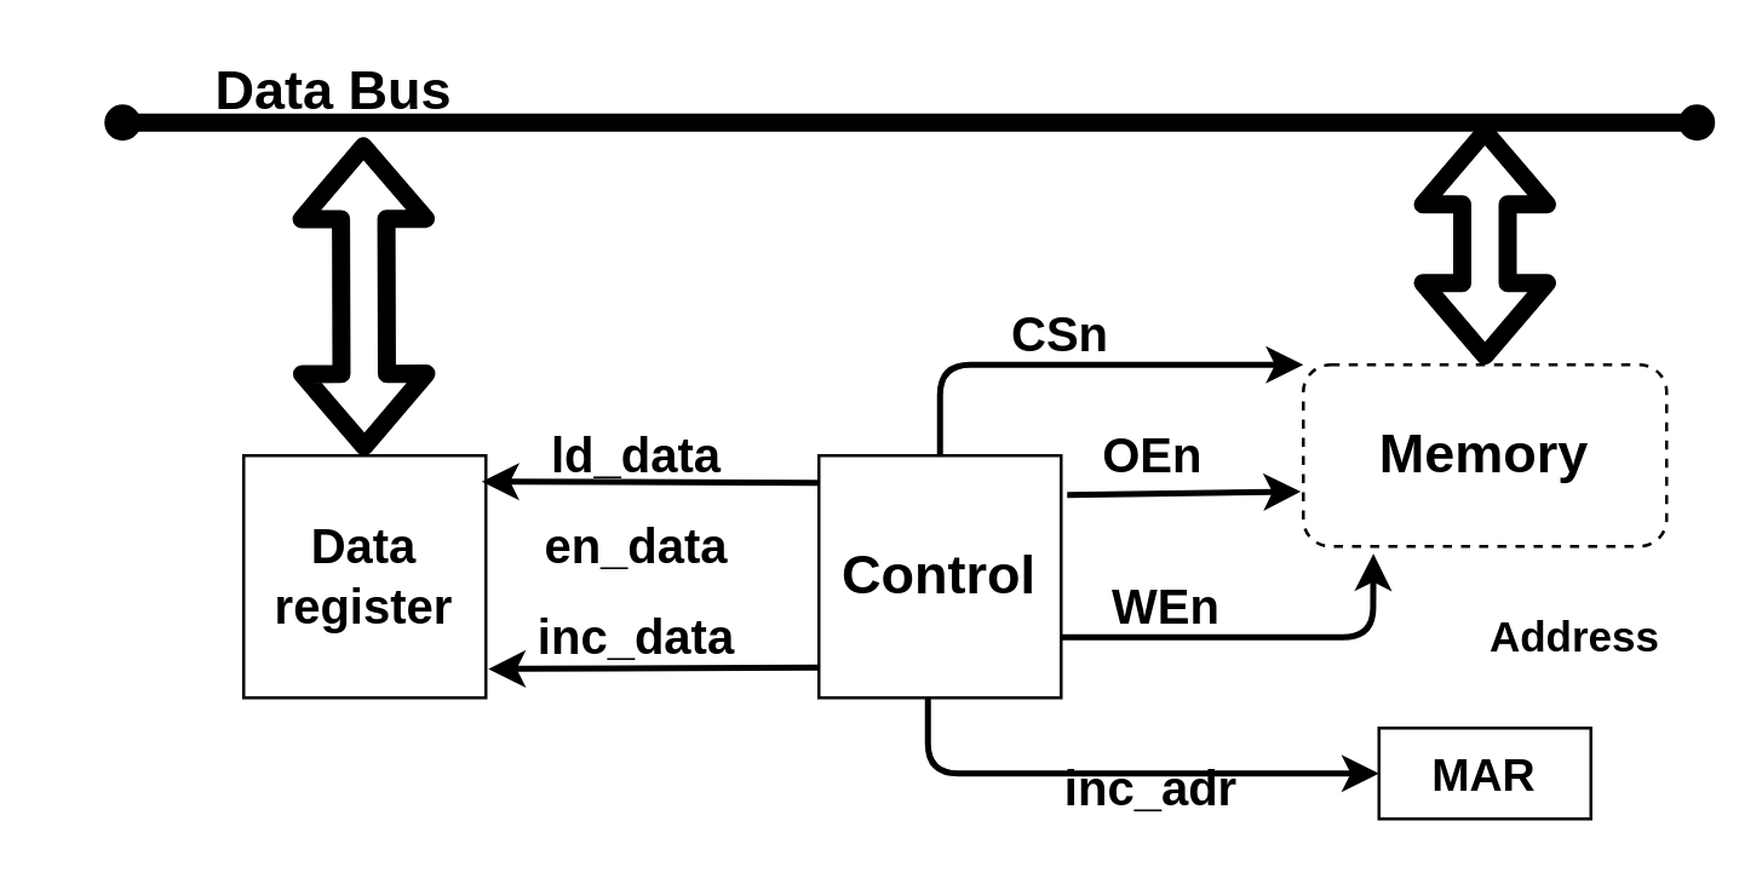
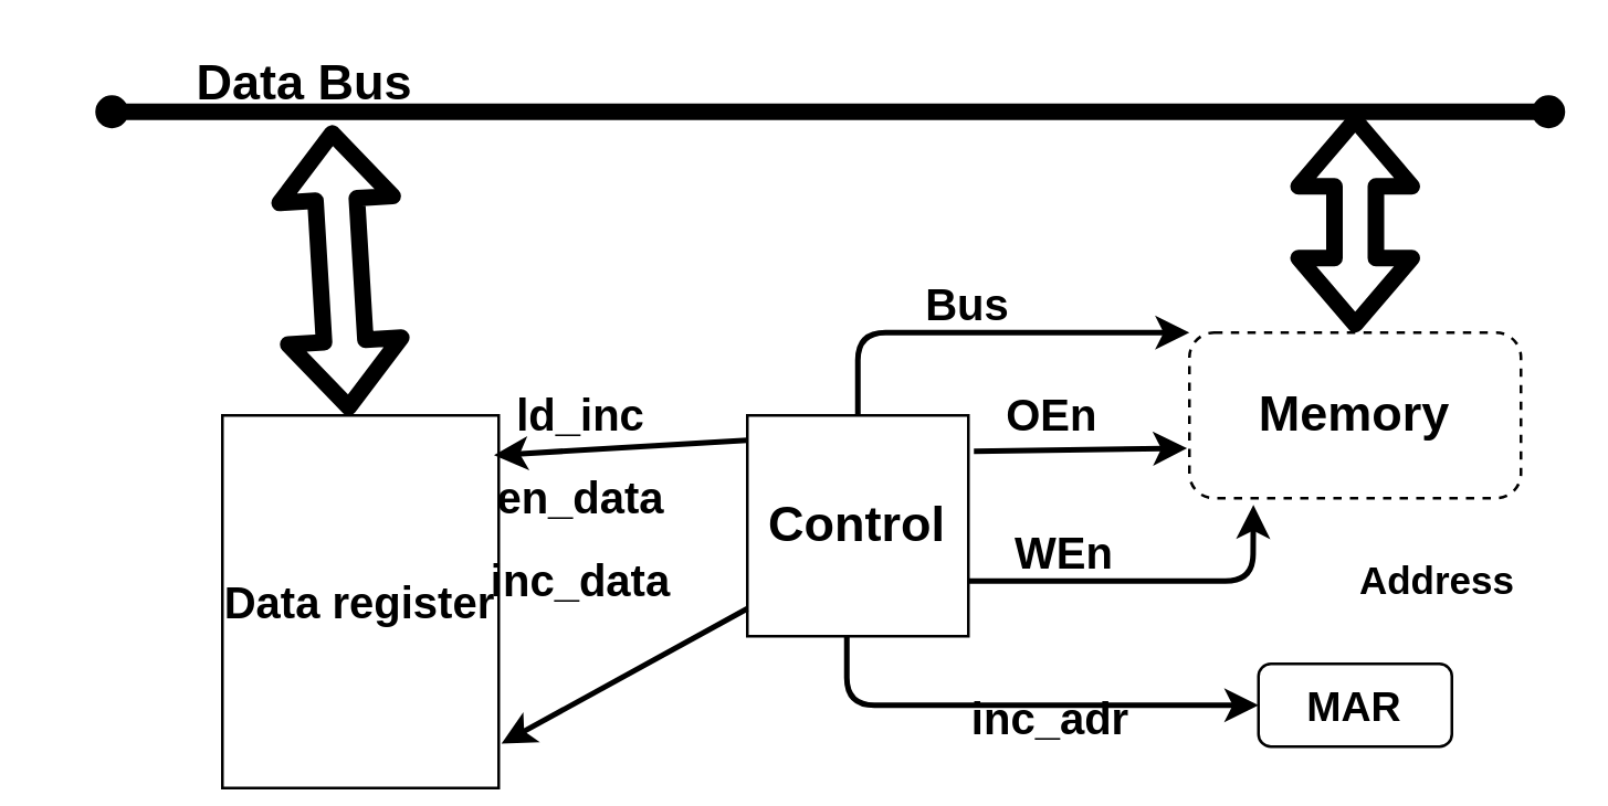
  <mxCell id="0" />
  <mxCell id="1" parent="0" />
  <mxCell id="2" value="" style="endArrow=oval;html=1;endSize=6;jumpSize=19;strokeWidth=6;startArrow=oval;startFill=1;endFill=1;" edge="1" parent="1"><mxGeometry width="50" height="50" relative="1" as="geometry"><mxPoint x="40" y="40" as="sourcePoint" /><mxPoint x="560" y="40" as="targetPoint" /></mxGeometry></mxCell>
  <mxCell id="3" value="&lt;font style=&quot;font-size: 18px&quot;&gt;&lt;b&gt;Data Bus&lt;/b&gt;&lt;/font&gt;" style="text;html=1;strokeColor=none;fillColor=none;align=center;verticalAlign=middle;whiteSpace=wrap;rounded=0;" vertex="1" parent="1"><mxGeometry x="20" y="20" width="180" height="20" as="geometry" /></mxCell>
- <mxCell id="4" value="&lt;font style=&quot;font-size: 16px&quot;&gt;&lt;b&gt;Data register&lt;br&gt;&lt;/b&gt;&lt;/font&gt;" style="whiteSpace=wrap;html=1;aspect=fixed;" vertex="1" parent="1"><mxGeometry x="80" y="150" width="80" height="80" as="geometry" /></mxCell>
+ <mxCell id="4" value="&lt;font style=&quot;font-size: 16px&quot;&gt;&lt;b&gt;Data register&lt;br&gt;&lt;/b&gt;&lt;/font&gt;" style="whiteSpace=wrap;html=1;aspect=fixed;" vertex="1" parent="1"><mxGeometry x="80" y="150" width="100" height="135" as="geometry" /></mxCell>
  <mxCell id="5" value="&lt;font style=&quot;font-size: 18px&quot;&gt;&lt;b&gt;Control&lt;/b&gt;&lt;/font&gt;" style="whiteSpace=wrap;html=1;aspect=fixed;" vertex="1" parent="1"><mxGeometry x="270" y="150" width="80" height="80" as="geometry" /></mxCell>
  <mxCell id="6" value="&lt;font style=&quot;font-size: 18px&quot;&gt;&lt;b&gt;Memory&lt;/b&gt;&lt;/font&gt;" style="rounded=1;whiteSpace=wrap;html=1;dashed=1;" vertex="1" parent="1"><mxGeometry x="430" y="120" width="120" height="60" as="geometry" /></mxCell>
- <mxCell id="7" value="&lt;font style=&quot;font-size: 15px&quot;&gt;&lt;b&gt;MAR&lt;/b&gt;&lt;/font&gt;" style="whiteSpace=wrap;html=1;rounded=0;" vertex="1" parent="1"><mxGeometry x="455" y="240" width="70" height="30" as="geometry" /></mxCell>
+ <mxCell id="7" value="&lt;font style=&quot;font-size: 15px&quot;&gt;&lt;b&gt;MAR&lt;/b&gt;&lt;/font&gt;" style="rounded=1;whiteSpace=wrap;html=1;" vertex="1" parent="1"><mxGeometry x="455" y="240" width="70" height="30" as="geometry" /></mxCell>
  <mxCell id="8" value="" style="shape=flexArrow;endArrow=classic;startArrow=classic;html=1;strokeWidth=6;entryX=0.553;entryY=1.242;entryDx=0;entryDy=0;entryPerimeter=0;" edge="1" parent="1" source="4" target="3"><mxGeometry width="50" height="50" relative="1" as="geometry"><mxPoint x="370" y="120" as="sourcePoint" /><mxPoint x="420" y="70" as="targetPoint" /></mxGeometry></mxCell>
  <mxCell id="9" value="" style="shape=flexArrow;endArrow=classic;startArrow=classic;html=1;strokeWidth=6;exitX=0.5;exitY=0;exitDx=0;exitDy=0;" edge="1" parent="1" source="6"><mxGeometry width="50" height="50" relative="1" as="geometry"><mxPoint x="280" y="100" as="sourcePoint" /><mxPoint x="490" y="40" as="targetPoint" /></mxGeometry></mxCell>
  <mxCell id="10" value="" style="endArrow=classic;html=1;strokeWidth=2;entryX=0.983;entryY=0.107;entryDx=0;entryDy=0;entryPerimeter=0;" edge="1" parent="1" target="4"><mxGeometry width="50" height="50" relative="1" as="geometry"><mxPoint x="270" y="159" as="sourcePoint" /><mxPoint x="163" y="159" as="targetPoint" /></mxGeometry></mxCell>
  <mxCell id="11" value="" style="endArrow=classic;html=1;strokeWidth=2;entryX=1.01;entryY=0.881;entryDx=0;entryDy=0;entryPerimeter=0;" edge="1" parent="1" target="4"><mxGeometry width="50" height="50" relative="1" as="geometry"><mxPoint x="270" y="220" as="sourcePoint" /><mxPoint x="163" y="220" as="targetPoint" /></mxGeometry></mxCell>
- <mxCell id="12" value="&lt;font style=&quot;font-size: 16px&quot;&gt;&lt;b&gt;ld_data&lt;/b&gt;&lt;/font&gt;" style="text;html=1;strokeColor=none;fillColor=none;align=center;verticalAlign=middle;whiteSpace=wrap;rounded=0;" vertex="1" parent="1"><mxGeometry x="190" y="140" width="40" height="20" as="geometry" /></mxCell>
+ <mxCell id="12" value="&lt;font style=&quot;font-size: 16px&quot;&gt;&lt;b&gt;ld_inc&lt;/b&gt;&lt;/font&gt;" style="text;html=1;strokeColor=none;fillColor=none;align=center;verticalAlign=middle;whiteSpace=wrap;rounded=0;" vertex="1" parent="1"><mxGeometry x="190" y="140" width="40" height="20" as="geometry" /></mxCell>
  <mxCell id="13" value="&lt;font style=&quot;font-size: 16px&quot;&gt;&lt;b&gt;en_data&lt;/b&gt;&lt;/font&gt;" style="text;html=1;strokeColor=none;fillColor=none;align=center;verticalAlign=middle;whiteSpace=wrap;rounded=0;" vertex="1" parent="1"><mxGeometry x="190" y="170" width="40" height="20" as="geometry" /></mxCell>
  <mxCell id="14" value="&lt;font style=&quot;font-size: 16px&quot;&gt;&lt;b&gt;inc_data&lt;/b&gt;&lt;/font&gt;" style="text;html=1;strokeColor=none;fillColor=none;align=center;verticalAlign=middle;whiteSpace=wrap;rounded=0;" vertex="1" parent="1"><mxGeometry x="190" y="200" width="40" height="20" as="geometry" /></mxCell>
  <mxCell id="15" value="&lt;font style=&quot;font-size: 14px&quot;&gt;&lt;b&gt;Address&lt;/b&gt;&lt;/font&gt;" style="text;html=1;strokeColor=none;fillColor=none;align=center;verticalAlign=middle;whiteSpace=wrap;rounded=0;" vertex="1" parent="1"><mxGeometry x="500" y="200" width="40" height="20" as="geometry" /></mxCell>
  <mxCell id="16" value="" style="endArrow=classic;html=1;strokeWidth=2;entryX=0;entryY=0.5;entryDx=0;entryDy=0;" edge="1" parent="1" target="7"><mxGeometry width="50" height="50" relative="1" as="geometry"><mxPoint x="306" y="230" as="sourcePoint" /><mxPoint x="400" y="150" as="targetPoint" /><Array as="points"><mxPoint x="306" y="255" /></Array></mxGeometry></mxCell>
  <mxCell id="17" value="&lt;font style=&quot;font-size: 16px&quot;&gt;&lt;b&gt;inc_adr&lt;/b&gt;&lt;/font&gt;" style="text;html=1;strokeColor=none;fillColor=none;align=center;verticalAlign=middle;whiteSpace=wrap;rounded=0;" vertex="1" parent="1"><mxGeometry x="360" y="250" width="40" height="20" as="geometry" /></mxCell>
  <mxCell id="18" value="" style="endArrow=classic;html=1;strokeWidth=2;entryX=0;entryY=0;entryDx=0;entryDy=0;exitX=0.5;exitY=0;exitDx=0;exitDy=0;" edge="1" parent="1" source="5" target="6"><mxGeometry width="50" height="50" relative="1" as="geometry"><mxPoint x="320" y="180" as="sourcePoint" /><mxPoint x="370" y="130" as="targetPoint" /><Array as="points"><mxPoint x="310" y="120" /></Array></mxGeometry></mxCell>
  <mxCell id="19" value="" style="endArrow=classic;html=1;strokeWidth=2;exitX=1.025;exitY=0.163;exitDx=0;exitDy=0;exitPerimeter=0;entryX=-0.007;entryY=0.698;entryDx=0;entryDy=0;entryPerimeter=0;" edge="1" parent="1" source="5" target="6"><mxGeometry width="50" height="50" relative="1" as="geometry"><mxPoint x="320" y="180" as="sourcePoint" /><mxPoint x="370" y="130" as="targetPoint" /></mxGeometry></mxCell>
  <mxCell id="20" value="" style="endArrow=classic;html=1;strokeWidth=2;exitX=1;exitY=0.75;exitDx=0;exitDy=0;entryX=0.193;entryY=1.04;entryDx=0;entryDy=0;entryPerimeter=0;" edge="1" parent="1" source="5" target="6"><mxGeometry width="50" height="50" relative="1" as="geometry"><mxPoint x="320" y="180" as="sourcePoint" /><mxPoint x="370" y="130" as="targetPoint" /><Array as="points"><mxPoint x="453" y="210" /></Array></mxGeometry></mxCell>
- <mxCell id="21" value="&lt;font style=&quot;font-size: 16px&quot;&gt;&lt;b&gt;CSn&lt;/b&gt;&lt;/font&gt;" style="text;html=1;strokeColor=none;fillColor=none;align=center;verticalAlign=middle;whiteSpace=wrap;rounded=0;" vertex="1" parent="1"><mxGeometry x="330" y="100" width="40" height="20" as="geometry" /></mxCell>
+ <mxCell id="21" value="&lt;font style=&quot;font-size: 16px&quot;&gt;&lt;b&gt;Bus&lt;/b&gt;&lt;/font&gt;" style="text;html=1;strokeColor=none;fillColor=none;align=center;verticalAlign=middle;whiteSpace=wrap;rounded=0;" vertex="1" parent="1"><mxGeometry x="330" y="100" width="40" height="20" as="geometry" /></mxCell>
  <mxCell id="22" value="&lt;font style=&quot;font-size: 16px&quot;&gt;&lt;b&gt;OEn&lt;/b&gt;&lt;/font&gt;" style="text;html=1;align=center;verticalAlign=middle;resizable=0;points=[];autosize=1;" vertex="1" parent="1"><mxGeometry x="355" y="140" width="50" height="20" as="geometry" /></mxCell>
  <mxCell id="23" value="&lt;font style=&quot;font-size: 16px&quot;&gt;&lt;b&gt;WEn&lt;/b&gt;&lt;/font&gt;" style="text;html=1;strokeColor=none;fillColor=none;align=center;verticalAlign=middle;whiteSpace=wrap;rounded=0;" vertex="1" parent="1"><mxGeometry x="365" y="190" width="40" height="20" as="geometry" /></mxCell>
